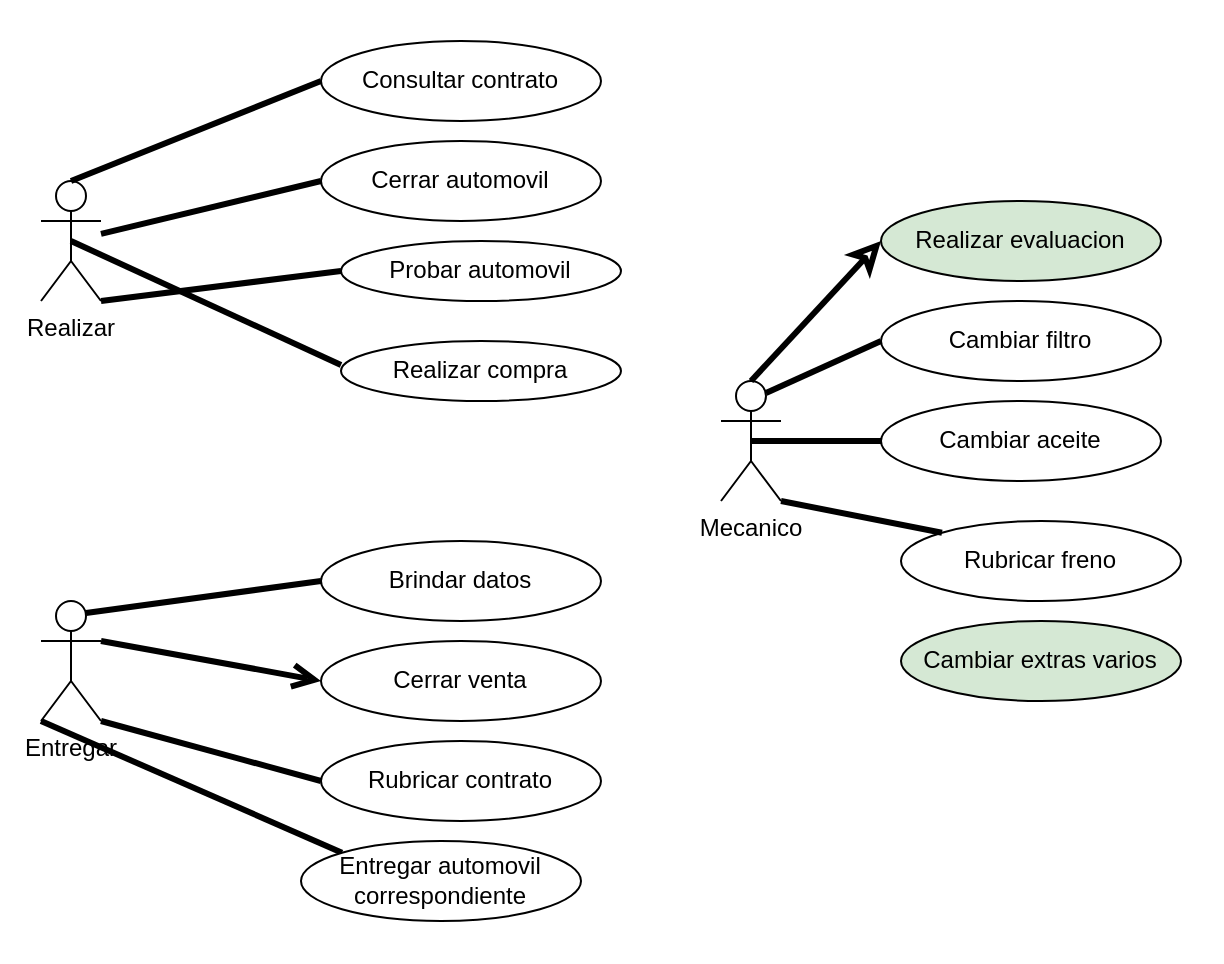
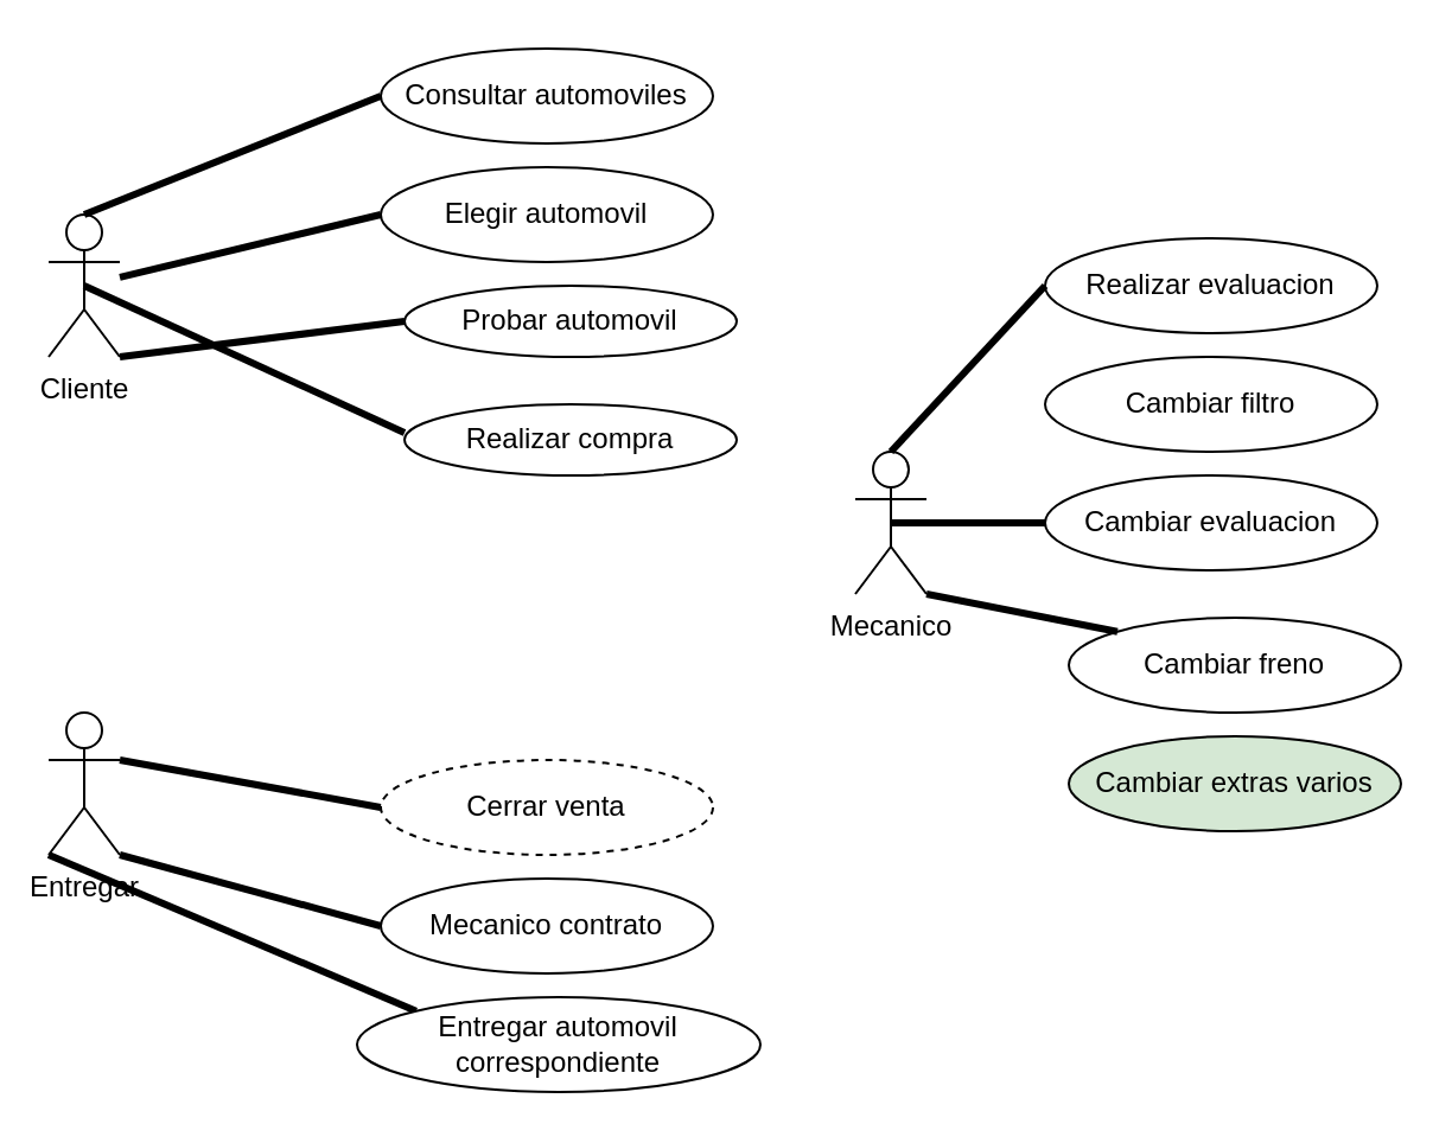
  <mxCell id="0" />
  <mxCell id="1" parent="0" />
- <mxCell id="2" value="Realizar" style="shape=umlActor;verticalLabelPosition=bottom;verticalAlign=top;html=1;" vertex="1" parent="1"><mxGeometry x="20" y="90" width="30" height="60" as="geometry" /></mxCell>
- <mxCell id="3" value="Consultar contrato" style="ellipse;whiteSpace=wrap;html=1;" vertex="1" parent="1"><mxGeometry x="160" y="20" width="140" height="40" as="geometry" /></mxCell>
- <mxCell id="4" value="Cerrar automovil" style="ellipse;whiteSpace=wrap;html=1;" vertex="1" parent="1"><mxGeometry x="160" y="70" width="140" height="40" as="geometry" /></mxCell>
+ <mxCell id="2" value="Cliente" style="shape=umlActor;verticalLabelPosition=bottom;verticalAlign=top;html=1;" vertex="1" parent="1"><mxGeometry x="20" y="90" width="30" height="60" as="geometry" /></mxCell>
+ <mxCell id="3" value="Consultar automoviles" style="ellipse;whiteSpace=wrap;html=1;" vertex="1" parent="1"><mxGeometry x="160" y="20" width="140" height="40" as="geometry" /></mxCell>
+ <mxCell id="4" value="Elegir automovil" style="ellipse;whiteSpace=wrap;html=1;" vertex="1" parent="1"><mxGeometry x="160" y="70" width="140" height="40" as="geometry" /></mxCell>
  <mxCell id="5" value="" style="endArrow=none;startArrow=none;endFill=0;startFill=0;endSize=8;html=1;verticalAlign=bottom;labelBackgroundColor=none;strokeWidth=3;rounded=0;exitX=0.5;exitY=0;exitDx=0;exitDy=0;exitPerimeter=0;entryX=0;entryY=0.5;entryDx=0;entryDy=0;" edge="1" parent="1" source="2" target="3"><mxGeometry width="160" relative="1" as="geometry"><mxPoint x="-30" y="30" as="sourcePoint" /><mxPoint x="130" y="30" as="targetPoint" /><Array as="points" /></mxGeometry></mxCell>
  <mxCell id="6" value="" style="endArrow=none;startArrow=none;endFill=0;startFill=0;endSize=8;html=1;verticalAlign=bottom;labelBackgroundColor=none;strokeWidth=3;rounded=0;entryX=0;entryY=0.5;entryDx=0;entryDy=0;" edge="1" parent="1" source="2" target="4"><mxGeometry width="160" relative="1" as="geometry"><mxPoint x="100" y="150" as="sourcePoint" /><mxPoint x="215" y="75" as="targetPoint" /><Array as="points" /></mxGeometry></mxCell>
  <mxCell id="7" value="Probar automovil" style="ellipse;whiteSpace=wrap;html=1;" vertex="1" parent="1"><mxGeometry x="170" y="120" width="140" height="30" as="geometry" /></mxCell>
  <mxCell id="8" value="" style="endArrow=none;startArrow=none;endFill=0;startFill=0;endSize=8;html=1;verticalAlign=bottom;labelBackgroundColor=none;strokeWidth=3;rounded=0;entryX=0;entryY=0.5;entryDx=0;entryDy=0;exitX=1;exitY=1;exitDx=0;exitDy=0;exitPerimeter=0;" edge="1" parent="1" source="2" target="7"><mxGeometry width="160" relative="1" as="geometry"><mxPoint x="100" y="230" as="sourcePoint" /><mxPoint x="220" y="203.333" as="targetPoint" /><Array as="points" /></mxGeometry></mxCell>
  <mxCell id="9" value="Realizar compra" style="ellipse;whiteSpace=wrap;html=1;" vertex="1" parent="1"><mxGeometry x="170" y="170" width="140" height="30" as="geometry" /></mxCell>
- <mxCell id="10" value="" style="endArrow=none;startArrow=none;endFill=0;startFill=0;endSize=8;html=1;verticalAlign=bottom;labelBackgroundColor=none;strokeWidth=3;rounded=0;entryX=0;entryY=0.5;entryDx=0;entryDy=0;exitX=0.75;exitY=0.1;exitDx=0;exitDy=0;exitPerimeter=0;" edge="1" parent="1" source="15" target="16"><mxGeometry width="160" relative="1" as="geometry"><mxPoint x="50" y="285" as="sourcePoint" /><mxPoint x="170" y="280" as="targetPoint" /><Array as="points" /></mxGeometry></mxCell>
  <mxCell id="11" value="" style="endArrow=none;startArrow=none;endFill=0;startFill=0;endSize=8;html=1;verticalAlign=bottom;labelBackgroundColor=none;strokeWidth=3;rounded=0;entryX=0;entryY=0;entryDx=0;entryDy=0;exitX=0;exitY=1;exitDx=0;exitDy=0;exitPerimeter=0;" edge="1" parent="1" source="15" target="19"><mxGeometry width="160" relative="1" as="geometry"><mxPoint x="30" y="410" as="sourcePoint" /><mxPoint x="150" y="405" as="targetPoint" /><Array as="points" /></mxGeometry></mxCell>
- <mxCell id="12" value="" style="endArrow=open;startArrow=none;endFill=0;startFill=0;endSize=8;html=1;verticalAlign=bottom;labelBackgroundColor=none;strokeWidth=3;rounded=0;entryX=0;entryY=0.5;entryDx=0;entryDy=0;exitX=1;exitY=0.333;exitDx=0;exitDy=0;exitPerimeter=0;" edge="1" parent="1" source="15" target="17"><mxGeometry width="160" relative="1" as="geometry"><mxPoint x="50" y="325" as="sourcePoint" /><mxPoint x="170" y="320" as="targetPoint" /><Array as="points" /></mxGeometry></mxCell>
+ <mxCell id="12" value="" style="endArrow=none;startArrow=none;endFill=0;startFill=0;endSize=8;html=1;verticalAlign=bottom;labelBackgroundColor=none;strokeWidth=3;rounded=0;entryX=0;entryY=0.5;entryDx=0;entryDy=0;exitX=1;exitY=0.333;exitDx=0;exitDy=0;exitPerimeter=0;" edge="1" parent="1" source="15" target="17"><mxGeometry width="160" relative="1" as="geometry"><mxPoint x="50" y="325" as="sourcePoint" /><mxPoint x="170" y="320" as="targetPoint" /><Array as="points" /></mxGeometry></mxCell>
  <mxCell id="13" value="" style="endArrow=none;startArrow=none;endFill=0;startFill=0;endSize=8;html=1;verticalAlign=bottom;labelBackgroundColor=none;strokeWidth=3;rounded=0;entryX=0;entryY=0.5;entryDx=0;entryDy=0;exitX=1;exitY=1;exitDx=0;exitDy=0;exitPerimeter=0;" edge="1" parent="1" source="15" target="18"><mxGeometry width="160" relative="1" as="geometry"><mxPoint x="70" y="360" as="sourcePoint" /><mxPoint x="190" y="355" as="targetPoint" /><Array as="points" /></mxGeometry></mxCell>
  <mxCell id="14" value="" style="endArrow=none;startArrow=none;endFill=0;startFill=0;endSize=8;html=1;verticalAlign=bottom;labelBackgroundColor=none;strokeWidth=3;rounded=0;entryX=0;entryY=0.4;entryDx=0;entryDy=0;exitX=0.5;exitY=0.5;exitDx=0;exitDy=0;exitPerimeter=0;entryPerimeter=0;" edge="1" parent="1" source="2" target="9"><mxGeometry width="160" relative="1" as="geometry"><mxPoint x="40" y="205" as="sourcePoint" /><mxPoint x="160" y="200" as="targetPoint" /><Array as="points" /></mxGeometry></mxCell>
  <mxCell id="15" value="Entregar" style="shape=umlActor;verticalLabelPosition=bottom;verticalAlign=top;html=1;" vertex="1" parent="1"><mxGeometry x="20" y="300" width="30" height="60" as="geometry" /></mxCell>
- <mxCell id="16" value="Brindar datos" style="ellipse;whiteSpace=wrap;html=1;" vertex="1" parent="1"><mxGeometry x="160" y="270" width="140" height="40" as="geometry" /></mxCell>
- <mxCell id="17" value="Cerrar venta" style="ellipse;whiteSpace=wrap;html=1;" vertex="1" parent="1"><mxGeometry x="160" y="320" width="140" height="40" as="geometry" /></mxCell>
- <mxCell id="18" value="Rubricar contrato" style="ellipse;whiteSpace=wrap;html=1;" vertex="1" parent="1"><mxGeometry x="160" y="370" width="140" height="40" as="geometry" /></mxCell>
- <mxCell id="19" value="Entregar automovil correspondiente" style="ellipse;whiteSpace=wrap;html=1;" vertex="1" parent="1"><mxGeometry x="150" y="420" width="140" height="40" as="geometry" /></mxCell>
+ <mxCell id="17" value="Cerrar venta" style="ellipse;whiteSpace=wrap;html=1;dashed=1;" vertex="1" parent="1"><mxGeometry x="160" y="320" width="140" height="40" as="geometry" /></mxCell>
+ <mxCell id="18" value="Mecanico contrato" style="ellipse;whiteSpace=wrap;html=1;" vertex="1" parent="1"><mxGeometry x="160" y="370" width="140" height="40" as="geometry" /></mxCell>
+ <mxCell id="19" value="Entregar automovil correspondiente" style="ellipse;whiteSpace=wrap;html=1;" vertex="1" parent="1"><mxGeometry x="150" y="420" width="170" height="40" as="geometry" /></mxCell>
  <mxCell id="20" value="Mecanico" style="shape=umlActor;verticalLabelPosition=bottom;verticalAlign=top;html=1;" vertex="1" parent="1"><mxGeometry x="360" y="190" width="30" height="60" as="geometry" /></mxCell>
  <mxCell id="21" value="Cambiar filtro" style="ellipse;whiteSpace=wrap;html=1;" vertex="1" parent="1"><mxGeometry x="440" y="150" width="140" height="40" as="geometry" /></mxCell>
- <mxCell id="22" value="Cambiar aceite" style="ellipse;whiteSpace=wrap;html=1;" vertex="1" parent="1"><mxGeometry x="440" y="200" width="140" height="40" as="geometry" /></mxCell>
- <mxCell id="23" value="Rubricar freno" style="ellipse;whiteSpace=wrap;html=1;" vertex="1" parent="1"><mxGeometry x="450" y="260" width="140" height="40" as="geometry" /></mxCell>
+ <mxCell id="22" value="Cambiar evaluacion" style="ellipse;whiteSpace=wrap;html=1;" vertex="1" parent="1"><mxGeometry x="440" y="200" width="140" height="40" as="geometry" /></mxCell>
+ <mxCell id="23" value="Cambiar freno" style="ellipse;whiteSpace=wrap;html=1;" vertex="1" parent="1"><mxGeometry x="450" y="260" width="140" height="40" as="geometry" /></mxCell>
  <mxCell id="24" value="Cambiar extras varios" style="ellipse;whiteSpace=wrap;html=1;fillColor=#d5e8d4;" vertex="1" parent="1"><mxGeometry x="450" y="310" width="140" height="40" as="geometry" /></mxCell>
- <mxCell id="25" value="Realizar evaluacion" style="ellipse;whiteSpace=wrap;html=1;fillColor=#d5e8d4;" vertex="1" parent="1"><mxGeometry x="440" y="100" width="140" height="40" as="geometry" /></mxCell>
- <mxCell id="26" value="" style="endArrow=classic;startArrow=none;endFill=0;startFill=0;endSize=8;html=1;verticalAlign=bottom;labelBackgroundColor=none;strokeWidth=3;rounded=0;entryX=0;entryY=0.5;entryDx=0;entryDy=0;exitX=0.5;exitY=0;exitDx=0;exitDy=0;exitPerimeter=0;" edge="1" parent="1" source="20" target="25"><mxGeometry width="160" relative="1" as="geometry"><mxPoint x="380" y="120" as="sourcePoint" /><mxPoint x="497.5" y="104" as="targetPoint" /><Array as="points" /></mxGeometry></mxCell>
- <mxCell id="27" value="" style="endArrow=none;startArrow=none;endFill=0;startFill=0;endSize=8;html=1;verticalAlign=bottom;labelBackgroundColor=none;strokeWidth=3;rounded=0;entryX=0;entryY=0.5;entryDx=0;entryDy=0;exitX=0.75;exitY=0.1;exitDx=0;exitDy=0;exitPerimeter=0;" edge="1" parent="1" source="20" target="21"><mxGeometry width="160" relative="1" as="geometry"><mxPoint x="370" y="380" as="sourcePoint" /><mxPoint x="487.5" y="364" as="targetPoint" /><Array as="points" /></mxGeometry></mxCell>
+ <mxCell id="25" value="Realizar evaluacion" style="ellipse;whiteSpace=wrap;html=1;" vertex="1" parent="1"><mxGeometry x="440" y="100" width="140" height="40" as="geometry" /></mxCell>
+ <mxCell id="26" value="" style="endArrow=none;startArrow=none;endFill=0;startFill=0;endSize=8;html=1;verticalAlign=bottom;labelBackgroundColor=none;strokeWidth=3;rounded=0;entryX=0;entryY=0.5;entryDx=0;entryDy=0;exitX=0.5;exitY=0;exitDx=0;exitDy=0;exitPerimeter=0;" edge="1" parent="1" source="20" target="25"><mxGeometry width="160" relative="1" as="geometry"><mxPoint x="380" y="120" as="sourcePoint" /><mxPoint x="497.5" y="104" as="targetPoint" /><Array as="points" /></mxGeometry></mxCell>
  <mxCell id="28" value="" style="endArrow=none;startArrow=none;endFill=0;startFill=0;endSize=8;html=1;verticalAlign=bottom;labelBackgroundColor=none;strokeWidth=3;rounded=0;entryX=0;entryY=0.5;entryDx=0;entryDy=0;exitX=0.5;exitY=0.5;exitDx=0;exitDy=0;exitPerimeter=0;" edge="1" parent="1" source="20" target="22"><mxGeometry width="160" relative="1" as="geometry"><mxPoint x="410" y="390" as="sourcePoint" /><mxPoint x="527.5" y="374" as="targetPoint" /><Array as="points" /></mxGeometry></mxCell>
  <mxCell id="29" value="" style="endArrow=none;startArrow=none;endFill=0;startFill=0;endSize=8;html=1;verticalAlign=bottom;labelBackgroundColor=none;strokeWidth=3;rounded=0;entryX=0;entryY=0;entryDx=0;entryDy=0;exitX=1;exitY=1;exitDx=0;exitDy=0;exitPerimeter=0;" edge="1" parent="1" source="20" target="23"><mxGeometry width="160" relative="1" as="geometry"><mxPoint x="370" y="360" as="sourcePoint" /><mxPoint x="487.5" y="344" as="targetPoint" /><Array as="points" /></mxGeometry></mxCell>
